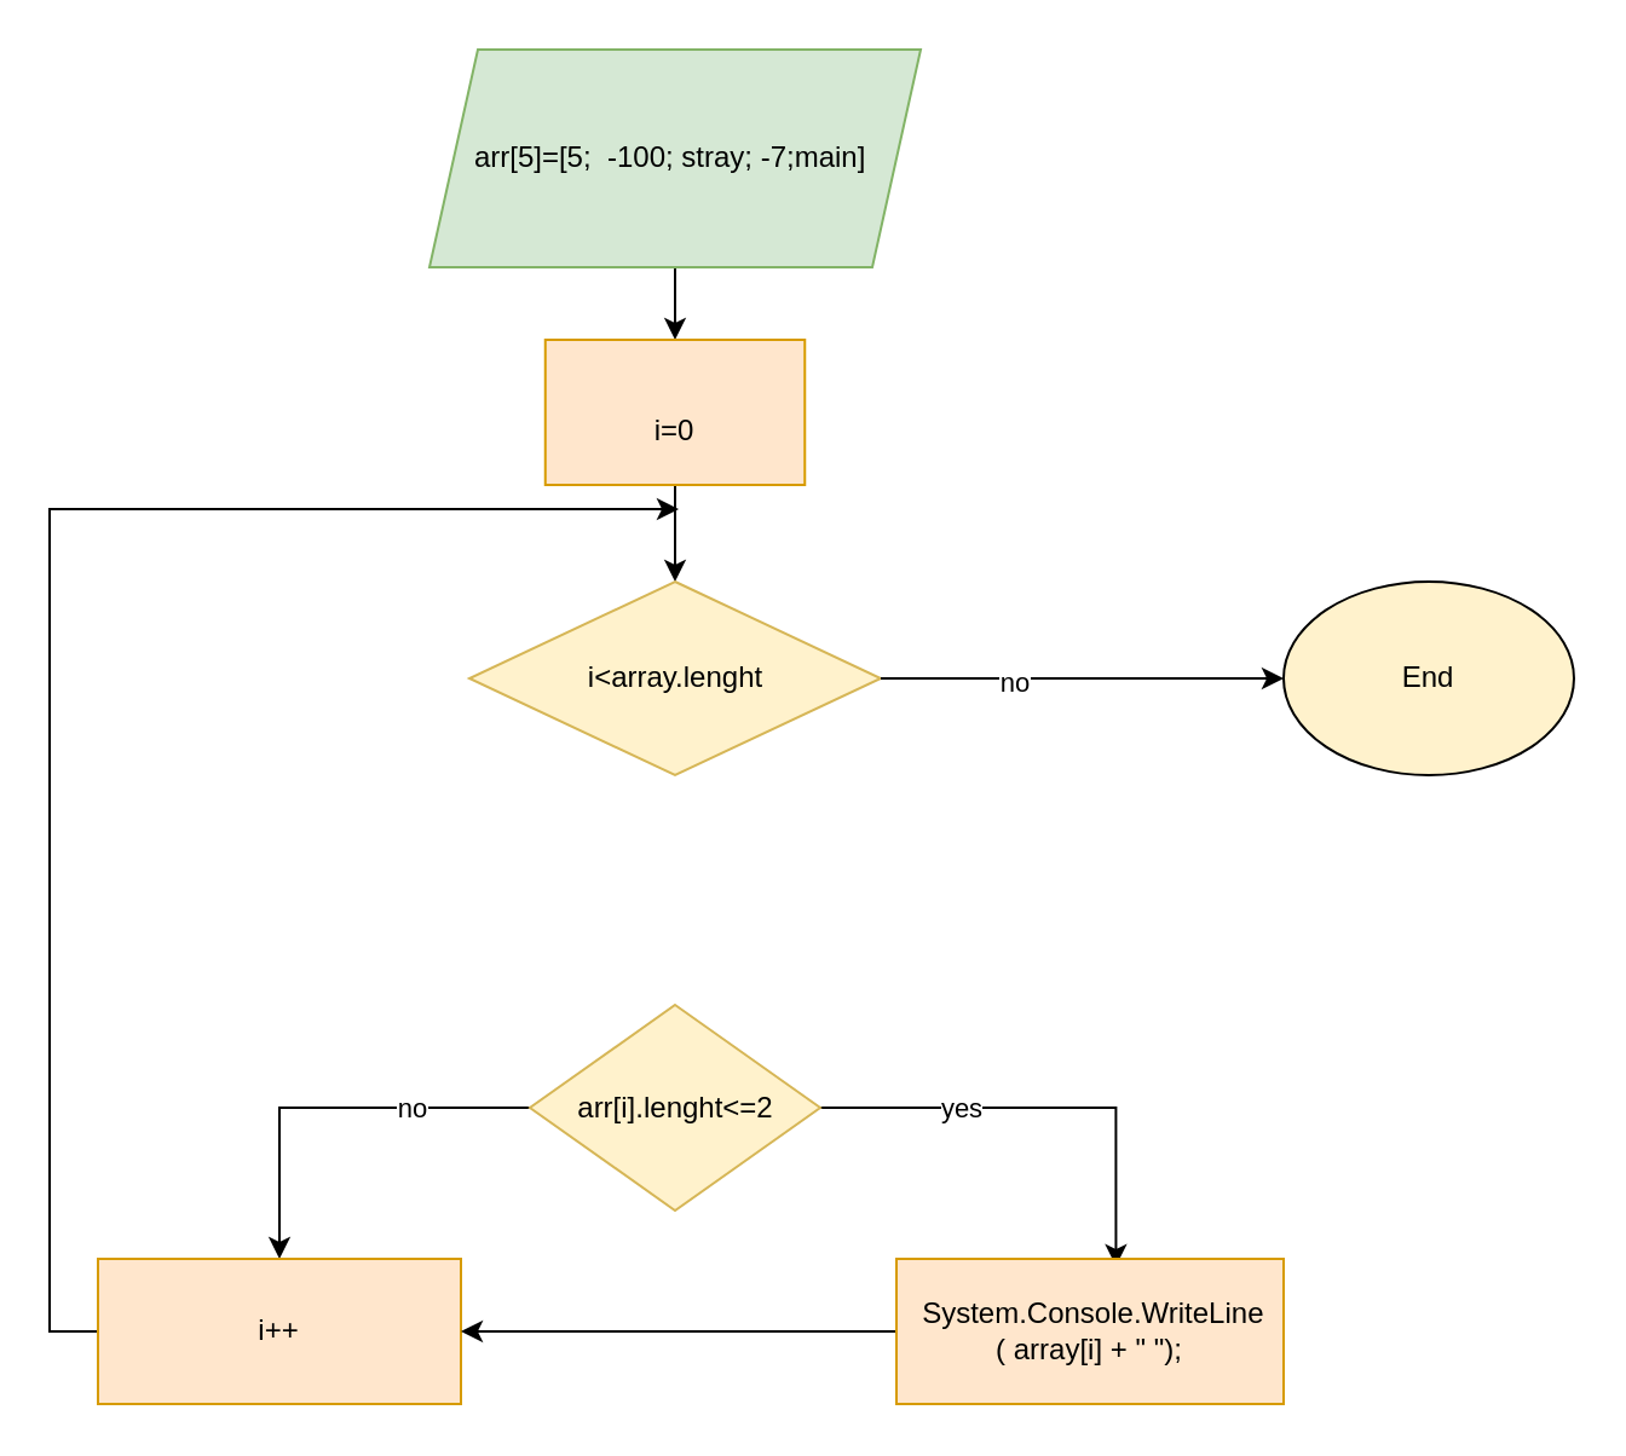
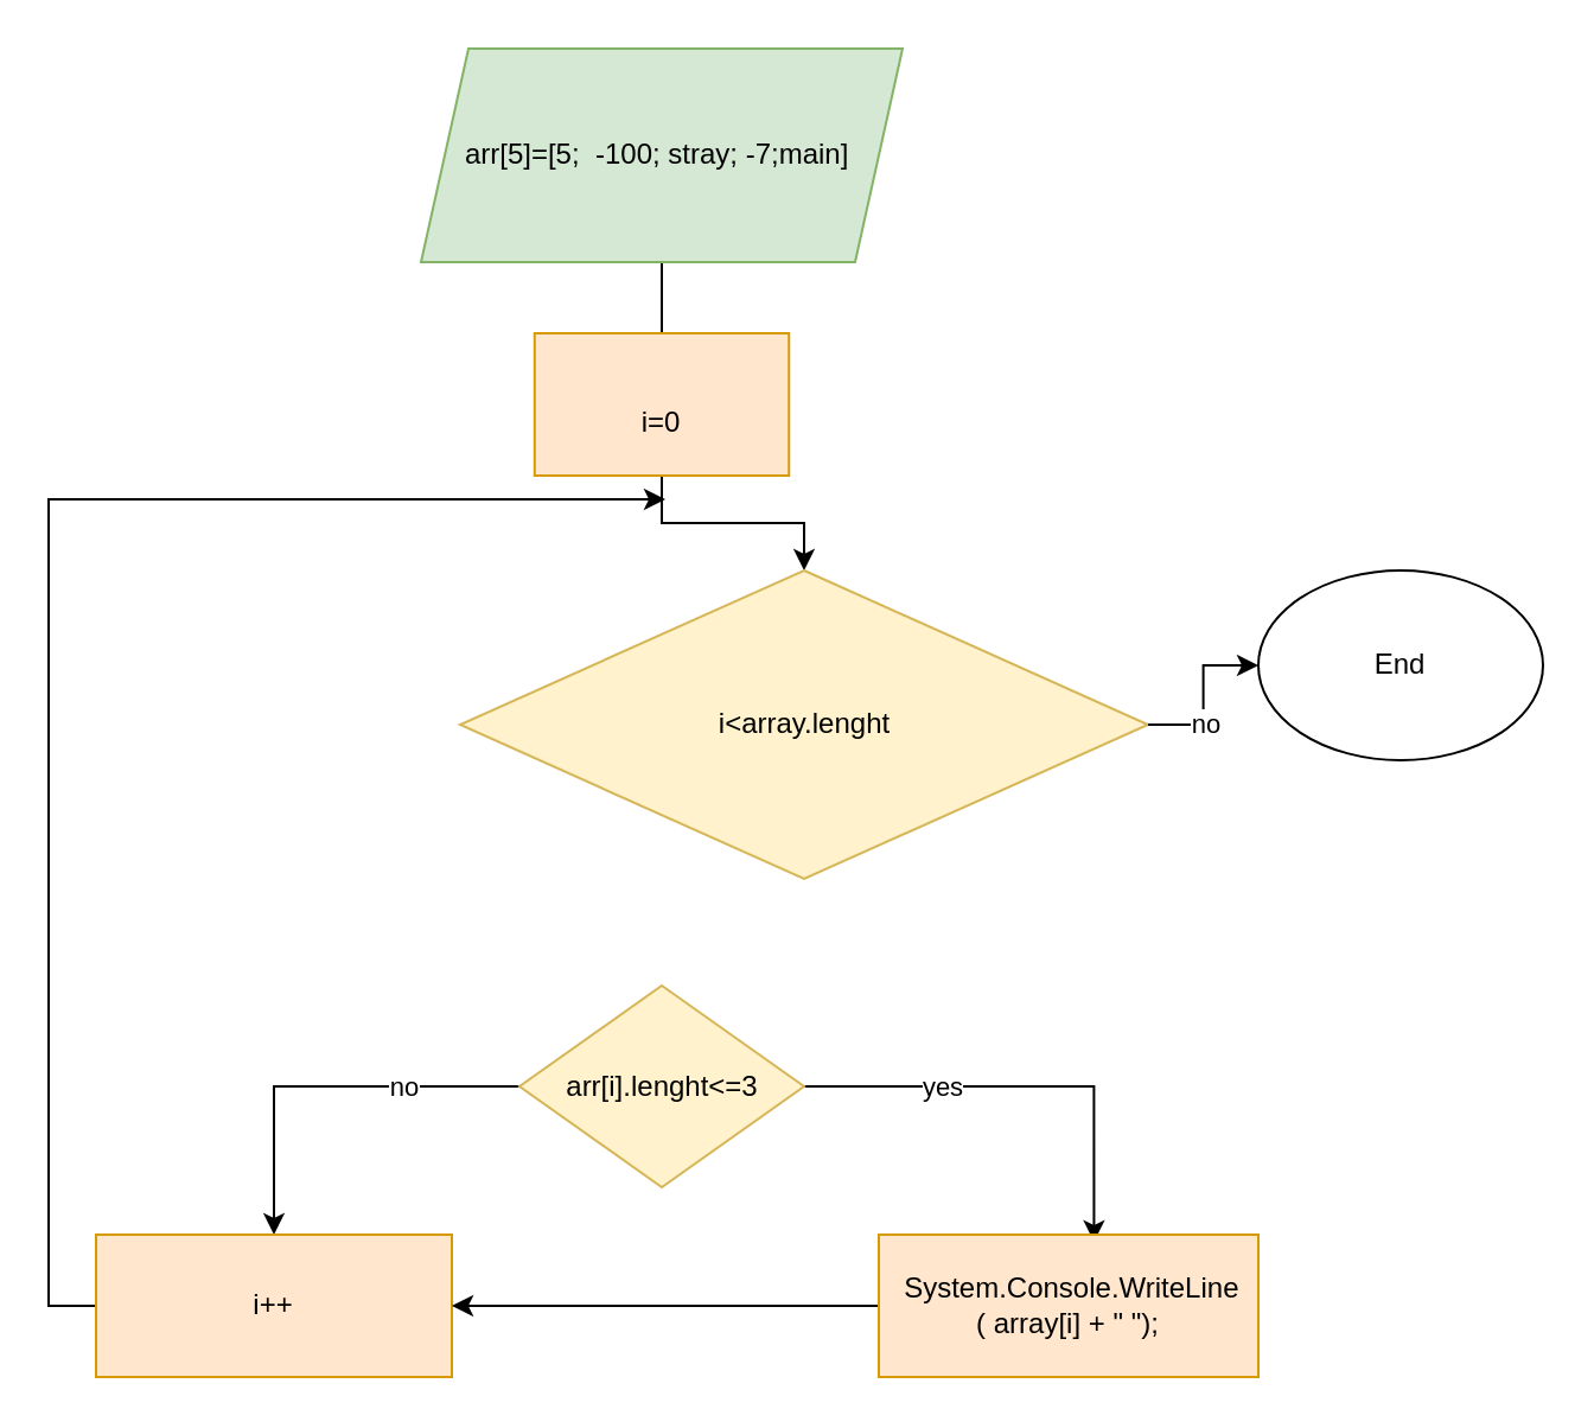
  <mxCell id="0" />
  <mxCell id="1" parent="0" />
- <mxCell id="2" style="edgeStyle=orthogonalEdgeStyle;rounded=0;orthogonalLoop=1;jettySize=auto;html=1;exitX=0.5;exitY=1;exitDx=0;exitDy=0;entryX=0.5;entryY=0;entryDx=0;entryDy=0;" parent="1" source="3" target="5" edge="1"><mxGeometry relative="1" as="geometry" /></mxCell>
+ <mxCell id="2" style="edgeStyle=orthogonalEdgeStyle;rounded=0;orthogonalLoop=1;jettySize=auto;html=1;exitX=0.5;exitY=1;exitDx=0;exitDy=0;entryX=0.5;entryY=0;entryDx=0;entryDy=0;endArrow=none;" parent="1" source="3" target="5" edge="1"><mxGeometry relative="1" as="geometry" /></mxCell>
  <mxCell id="3" value="&lt;div style=&quot;&quot;&gt;&lt;span style=&quot;background-color: initial;&quot;&gt;arr[5]=[5;&amp;nbsp; -100; stray; -7;main]&amp;nbsp;&lt;/span&gt;&lt;/div&gt;" style="shape=parallelogram;perimeter=parallelogramPerimeter;whiteSpace=wrap;html=1;fixedSize=1;fillColor=#d5e8d4;strokeColor=#82b366;align=center;" parent="1" vertex="1"><mxGeometry x="177" y="20" width="203" height="90" as="geometry" /></mxCell>
  <mxCell id="4" style="edgeStyle=orthogonalEdgeStyle;rounded=0;orthogonalLoop=1;jettySize=auto;html=1;exitX=0.5;exitY=1;exitDx=0;exitDy=0;entryX=0.5;entryY=0;entryDx=0;entryDy=0;" parent="1" source="5" target="6" edge="1"><mxGeometry relative="1" as="geometry" /></mxCell>
  <mxCell id="5" value="&lt;br&gt;i=0&lt;br&gt;" style="rounded=0;whiteSpace=wrap;html=1;fillColor=#ffe6cc;strokeColor=#d79b00;" parent="1" vertex="1"><mxGeometry x="224.88" y="140" width="107.25" height="60" as="geometry" /></mxCell>
- <mxCell id="6" value="i&amp;lt;array.lenght" style="rhombus;whiteSpace=wrap;html=1;fillColor=#fff2cc;strokeColor=#d6b656;" parent="1" vertex="1"><mxGeometry x="193.5" y="240" width="170" height="80" as="geometry" /></mxCell>
+ <mxCell id="6" value="i&amp;lt;array.lenght" style="rhombus;whiteSpace=wrap;html=1;fillColor=#fff2cc;strokeColor=#d6b656;" parent="1" vertex="1"><mxGeometry x="193.5" y="240" width="290" height="130" as="geometry" /></mxCell>
  <mxCell id="7" style="edgeStyle=orthogonalEdgeStyle;rounded=0;orthogonalLoop=1;jettySize=auto;html=1;entryX=0.567;entryY=0.05;entryDx=0;entryDy=0;entryPerimeter=0;" parent="1" source="11" target="15" edge="1"><mxGeometry relative="1" as="geometry"><mxPoint x="440" y="455" as="targetPoint" /></mxGeometry></mxCell>
  <mxCell id="8" value="yes" style="edgeLabel;html=1;align=center;verticalAlign=middle;resizable=0;points=[];" parent="7" vertex="1" connectable="0"><mxGeometry x="-0.383" y="3" relative="1" as="geometry"><mxPoint y="3" as="offset" /></mxGeometry></mxCell>
  <mxCell id="9" style="edgeStyle=orthogonalEdgeStyle;rounded=0;orthogonalLoop=1;jettySize=auto;html=1;exitX=0;exitY=0.5;exitDx=0;exitDy=0;entryX=0.5;entryY=0;entryDx=0;entryDy=0;" parent="1" source="11" target="13" edge="1"><mxGeometry relative="1" as="geometry"><mxPoint x="100" y="455" as="targetPoint" /></mxGeometry></mxCell>
  <mxCell id="10" value="no" style="edgeLabel;html=1;align=center;verticalAlign=middle;resizable=0;points=[];" parent="9" vertex="1" connectable="0"><mxGeometry x="-0.404" y="1" relative="1" as="geometry"><mxPoint y="-1" as="offset" /></mxGeometry></mxCell>
- <mxCell id="11" value="arr[i].lenght&amp;lt;=2" style="rhombus;whiteSpace=wrap;html=1;fillColor=#fff2cc;strokeColor=#d6b656;" parent="1" vertex="1"><mxGeometry x="218.5" y="415" width="120" height="85" as="geometry" /></mxCell>
+ <mxCell id="11" value="arr[i].lenght&amp;lt;=3" style="rhombus;whiteSpace=wrap;html=1;fillColor=#fff2cc;strokeColor=#d6b656;" parent="1" vertex="1"><mxGeometry x="218.5" y="415" width="120" height="85" as="geometry" /></mxCell>
  <mxCell id="12" style="edgeStyle=orthogonalEdgeStyle;rounded=0;orthogonalLoop=1;jettySize=auto;html=1;exitX=0;exitY=0.5;exitDx=0;exitDy=0;" parent="1" source="13" edge="1"><mxGeometry relative="1" as="geometry"><mxPoint x="280" y="210" as="targetPoint" /><Array as="points"><mxPoint x="20" y="550" /><mxPoint x="20" y="210" /></Array></mxGeometry></mxCell>
  <mxCell id="13" value="i++" style="rounded=0;whiteSpace=wrap;html=1;fillColor=#ffe6cc;strokeColor=#d79b00;" parent="1" vertex="1"><mxGeometry x="40" y="520" width="150" height="60" as="geometry" /></mxCell>
  <mxCell id="14" style="edgeStyle=orthogonalEdgeStyle;rounded=0;orthogonalLoop=1;jettySize=auto;html=1;exitX=0;exitY=0.5;exitDx=0;exitDy=0;entryX=1;entryY=0.5;entryDx=0;entryDy=0;" parent="1" source="15" target="13" edge="1"><mxGeometry relative="1" as="geometry" /></mxCell>
  <mxCell id="15" value="&amp;nbsp;System.Console.WriteLine&lt;br&gt;( array[i] + &quot; &quot;);" style="rounded=0;whiteSpace=wrap;html=1;fillColor=#ffe6cc;strokeColor=#d79b00;" parent="1" vertex="1"><mxGeometry x="370" y="520" width="160" height="60" as="geometry" /></mxCell>
  <mxCell id="16" style="edgeStyle=orthogonalEdgeStyle;rounded=0;orthogonalLoop=1;jettySize=auto;html=1;entryX=0;entryY=0.5;entryDx=0;entryDy=0;" parent="1" source="6" target="18" edge="1"><mxGeometry relative="1" as="geometry"><mxPoint x="510" y="280" as="targetPoint" /></mxGeometry></mxCell>
  <mxCell id="17" value="no" style="edgeLabel;html=1;align=center;verticalAlign=middle;resizable=0;points=[];" parent="16" vertex="1" connectable="0"><mxGeometry x="-0.334" y="-1" relative="1" as="geometry"><mxPoint as="offset" /></mxGeometry></mxCell>
- <mxCell id="18" value="End" style="ellipse;whiteSpace=wrap;html=1;fillColor=#fff2cc;" parent="1" vertex="1"><mxGeometry x="530" y="240" width="120" height="80" as="geometry" /></mxCell>
+ <mxCell id="18" value="End" style="ellipse;whiteSpace=wrap;html=1;" parent="1" vertex="1"><mxGeometry x="530" y="240" width="120" height="80" as="geometry" /></mxCell>
